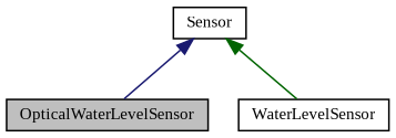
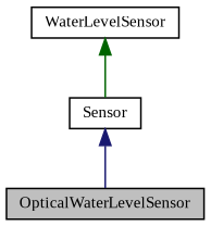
  digraph {
    fontname="Liberation Serif"
    node [color=black fillcolor=white fontname="Liberation Serif" fontsize=10 shape=record style=filled]
    edge [dir=back fontname="Liberation Serif" fontsize=10 labelfontname=Helvetica labelfontsize=10 style=solid]
    n1 [fillcolor=grey75 fontcolor=black height=0.2 label=OpticalWaterLevelSensor width=0.4]
    n2 [height=0.2 label=WaterLevelSensor width=0.4]
    n3 [height=0.2 label=Sensor width=0.4]
    n3 -> n1 [color=midnightblue]
-   n3 -> n2 [color=darkgreen]
+   n2 -> n3 [color=darkgreen]
  }
